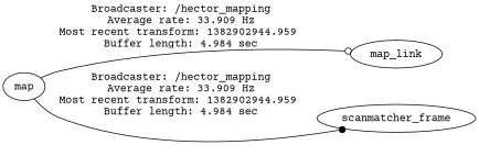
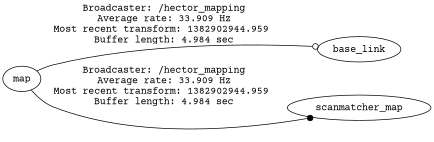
  digraph {
    fontname="Courier Prime"
    rankdir=LR
    node [fontname="Courier Prime"]
    edge [fontname="Courier Prime"]
    map
-   base_link [label=map_link]
-   scanmatcher_frame
+   base_link
+   scanmatcher_frame [label=scanmatcher_map]
    map -> base_link [arrowhead=odot label="Broadcaster: /hector_mapping\nAverage rate: 33.909 Hz\nMost recent transform: 1382902944.959 \nBuffer length: 4.984 sec\n"]
    map -> scanmatcher_frame [arrowhead=dot label="Broadcaster: /hector_mapping\nAverage rate: 33.909 Hz\nMost recent transform: 1382902944.959 \nBuffer length: 4.984 sec\n"]
  }
